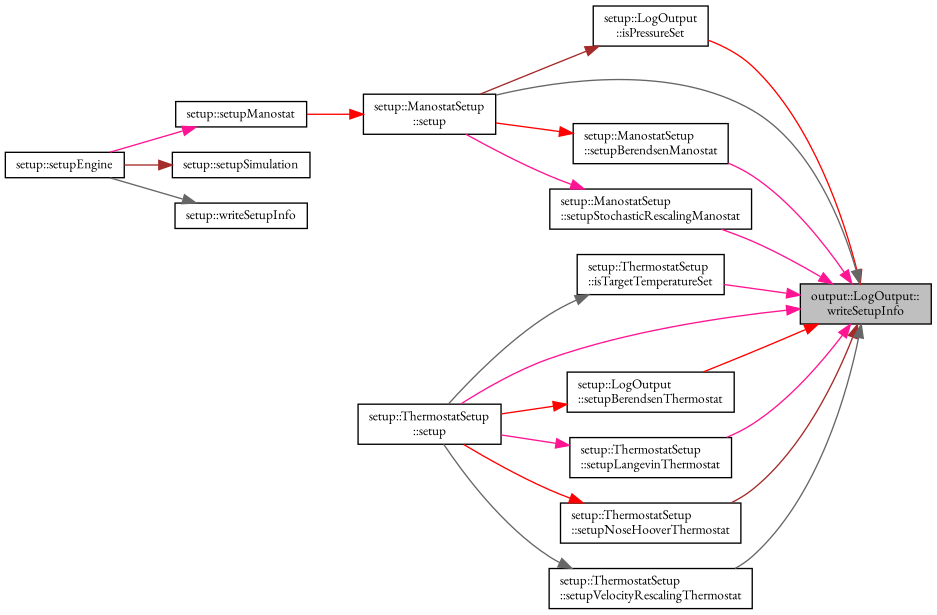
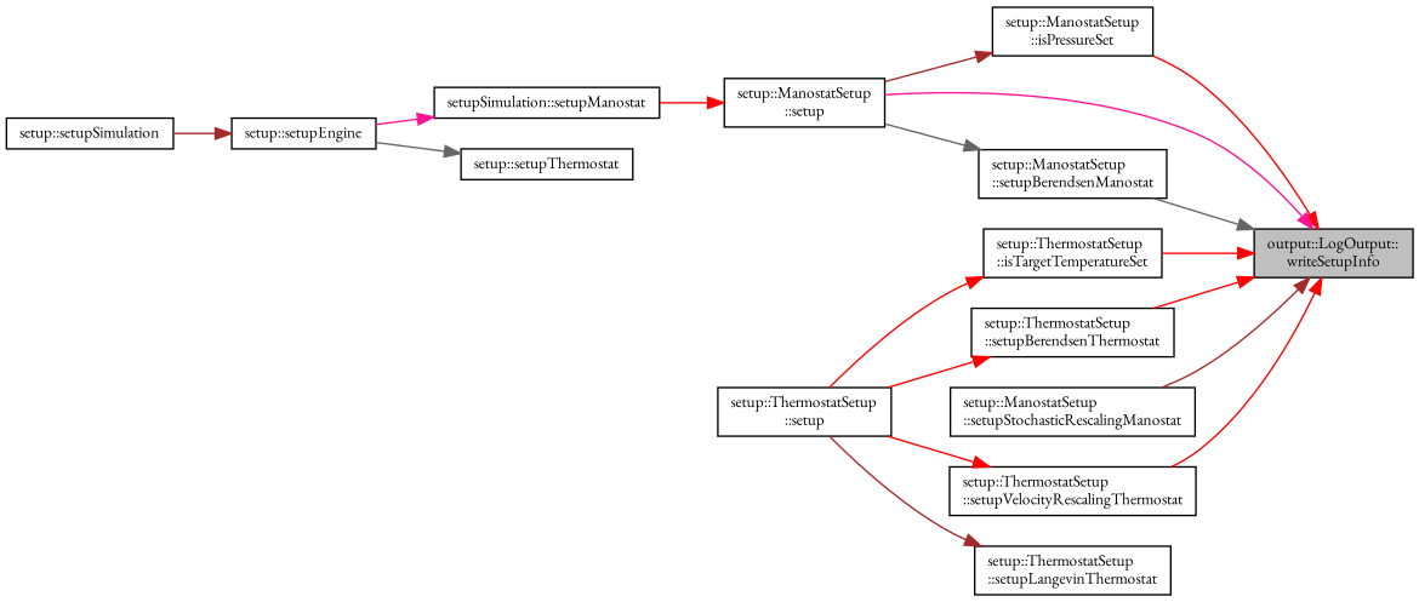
  digraph {
    fontname="EB Garamond"
    rankdir=RL
    node [color=black fillcolor=white fontname="EB Garamond" fontsize=10 shape=record style=filled]
    edge [color=red dir=back fontname="EB Garamond" fontsize=10 labelfontname=Helvetica labelfontsize=10 style=solid]
    n1 [fillcolor=grey75 fontcolor=black height=0.2 label="output::LogOutput::\lwriteSetupInfo" width=0.4]
-   n2 [height=0.2 label="setup::LogOutput\l::isPressureSet" width=0.4]
+   n2 [height=0.2 label="setup::ManostatSetup\l::isPressureSet" width=0.4]
    n3 [height=0.2 label="setup::ManostatSetup\l::setup" width=0.4]
    n4 [height=0.2 label="setup::ThermostatSetup\l::isTargetTemperatureSet" width=0.4]
    n5 [height=0.2 label="setup::ThermostatSetup\l::setup" width=0.4]
    n6 [height=0.2 label="setup::ManostatSetup\l::setupBerendsenManostat" width=0.4]
-   n7 [height=0.2 label="setup::LogOutput\l::setupBerendsenThermostat" width=0.4]
+   n7 [height=0.2 label="setup::ThermostatSetup\l::setupBerendsenThermostat" width=0.4]
    n8 [height=0.2 label="setup::ThermostatSetup\l::setupLangevinThermostat" width=0.4]
-   n9 [height=0.2 label="setup::ThermostatSetup\l::setupNoseHooverThermostat" width=0.4]
    n10 [height=0.2 label="setup::ManostatSetup\l::setupStochasticRescalingManostat" width=0.4]
    n11 [height=0.2 label="setup::ThermostatSetup\l::setupVelocityRescalingThermostat" width=0.4]
-   n12 [height=0.2 label="setup::setupManostat" width=0.4]
+   n12 [height=0.2 label="setupSimulation::setupManostat" width=0.4]
    n13 [height=0.2 label="setup::setupEngine" width=0.4]
    n14 [height=0.2 label="setup::setupSimulation" width=0.4]
-   n15 [height=0.2 label="setup::writeSetupInfo" width=0.4]
+   n15 [height=0.2 label="setup::setupThermostat" width=0.4]
    n1 -> n2
-   n1 -> n3 [color=gray40]
-   n1 -> n4 [color=deeppink]
-   n1 -> n5 [color=deeppink]
-   n1 -> n6 [color=deeppink]
+   n1 -> n3 [color=deeppink]
+   n1 -> n4
+   n1 -> n6 [color=gray40]
    n1 -> n7
-   n1 -> n8 [color=deeppink]
-   n1 -> n9 [color=brown]
-   n1 -> n10 [color=deeppink]
-   n1 -> n11 [color=gray40]
+   n1 -> n10 [color=brown]
+   n1 -> n11
    n2 -> n3 [color=brown]
    n3 -> n12
-   n4 -> n5 [color=gray40]
-   n6 -> n3
+   n4 -> n5
+   n6 -> n3 [color=gray40]
    n7 -> n5
-   n8 -> n5 [color=deeppink]
-   n9 -> n5
-   n10 -> n3 [color=deeppink]
-   n11 -> n5 [color=gray40]
+   n8 -> n5 [color=brown]
+   n11 -> n5
    n12 -> n13 [color=deeppink]
-   n14 -> n13 [color=brown]
+   n13 -> n14 [color=brown]
    n15 -> n13 [color=gray40]
  }
